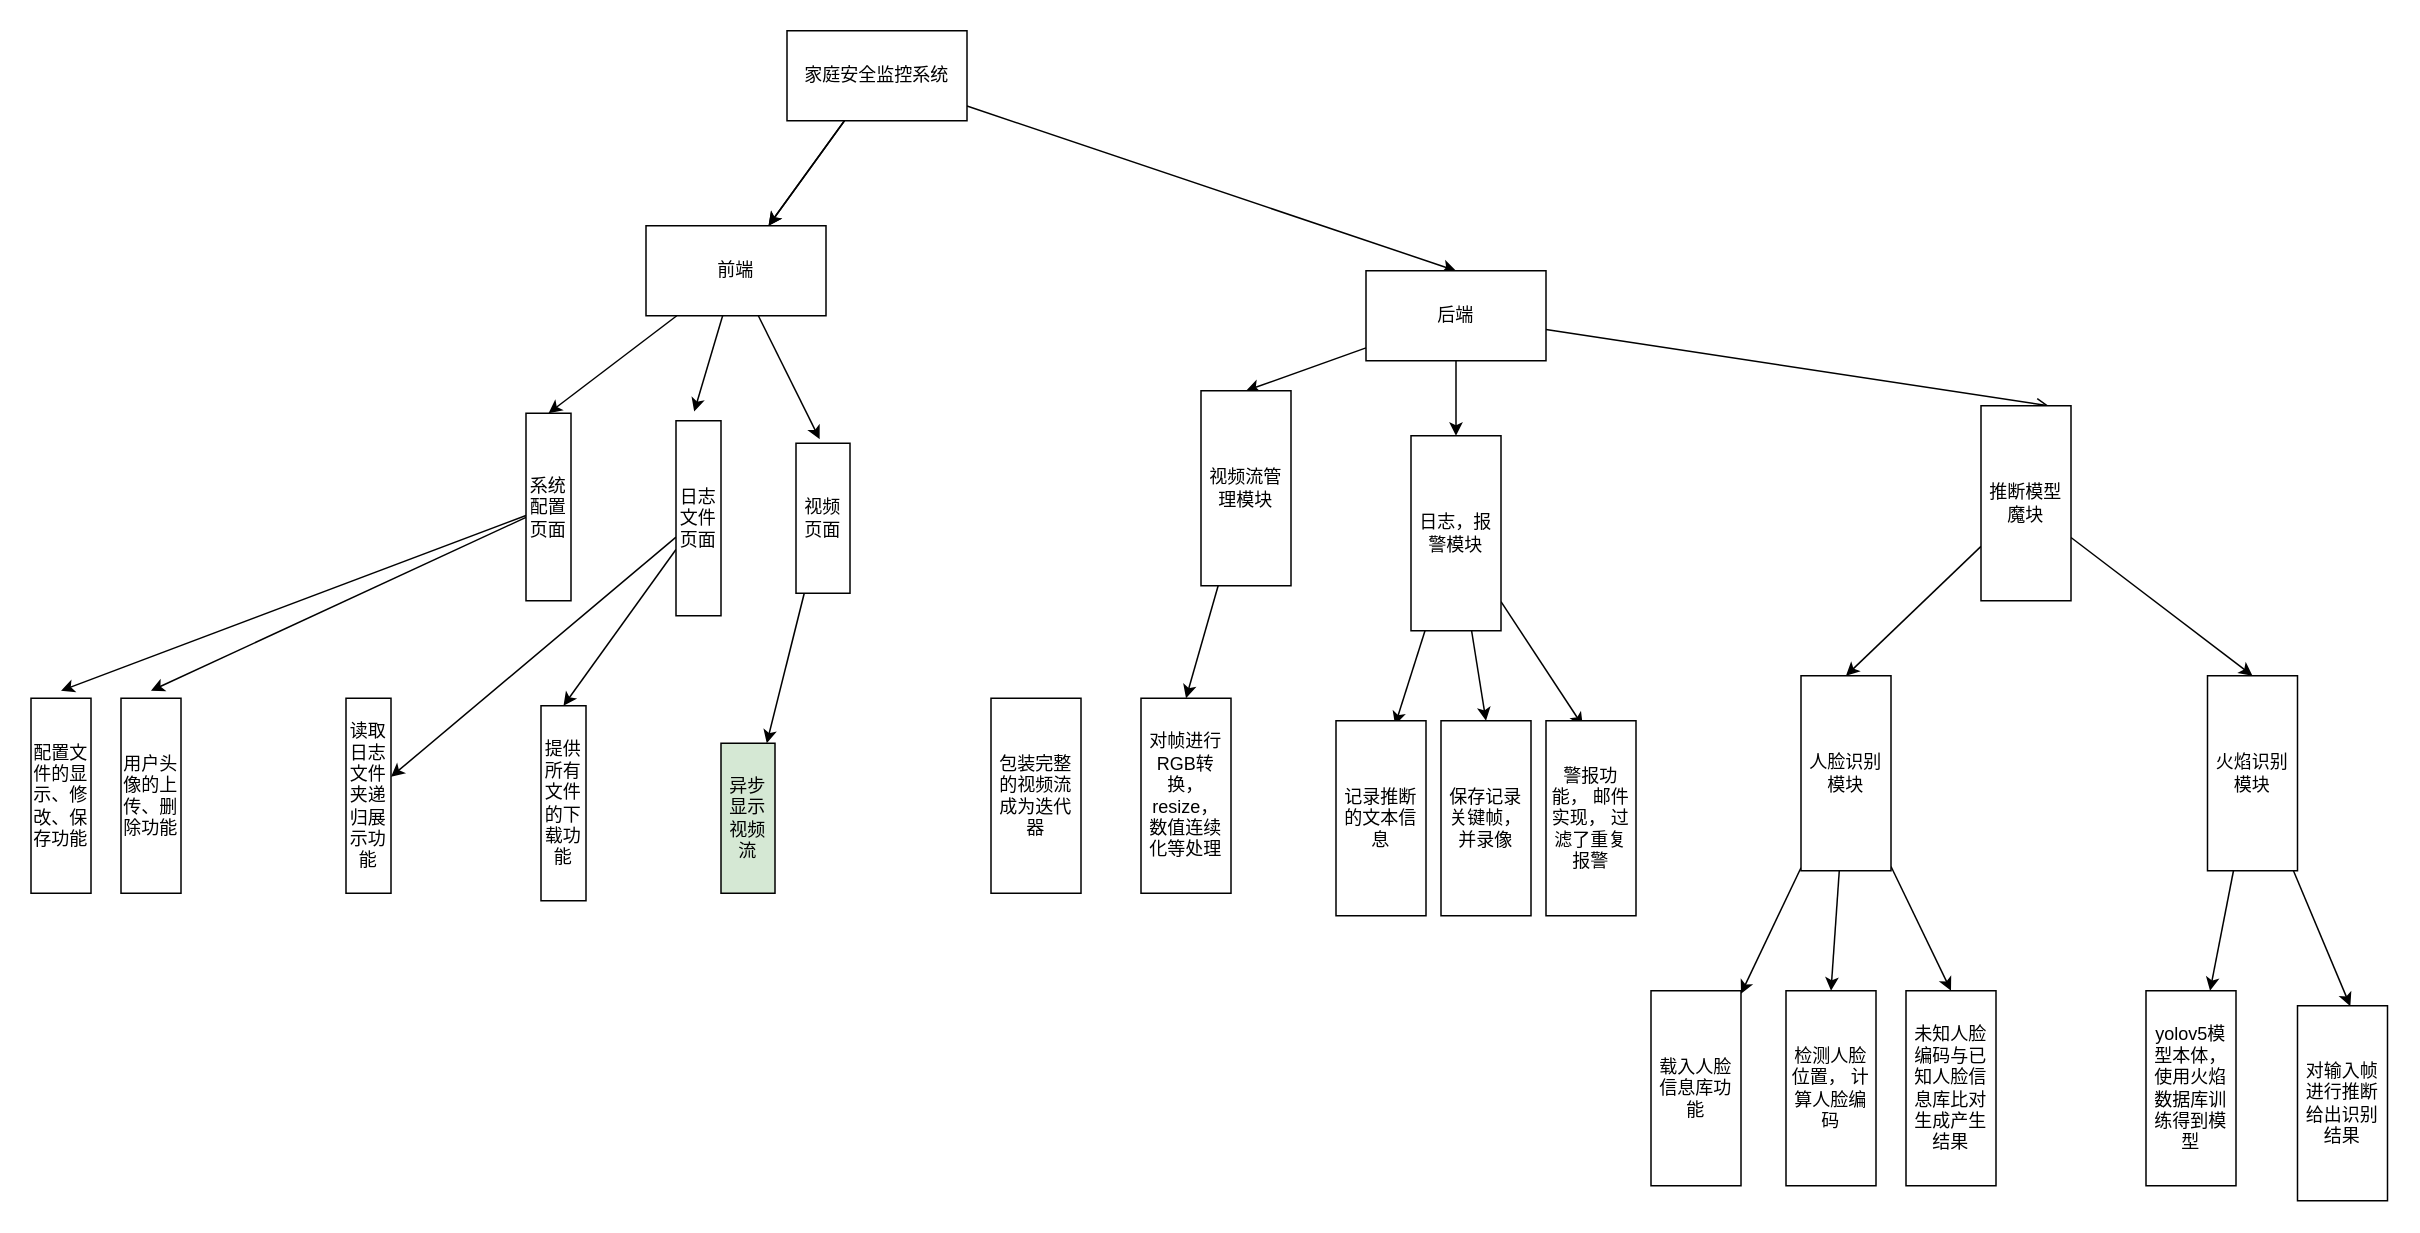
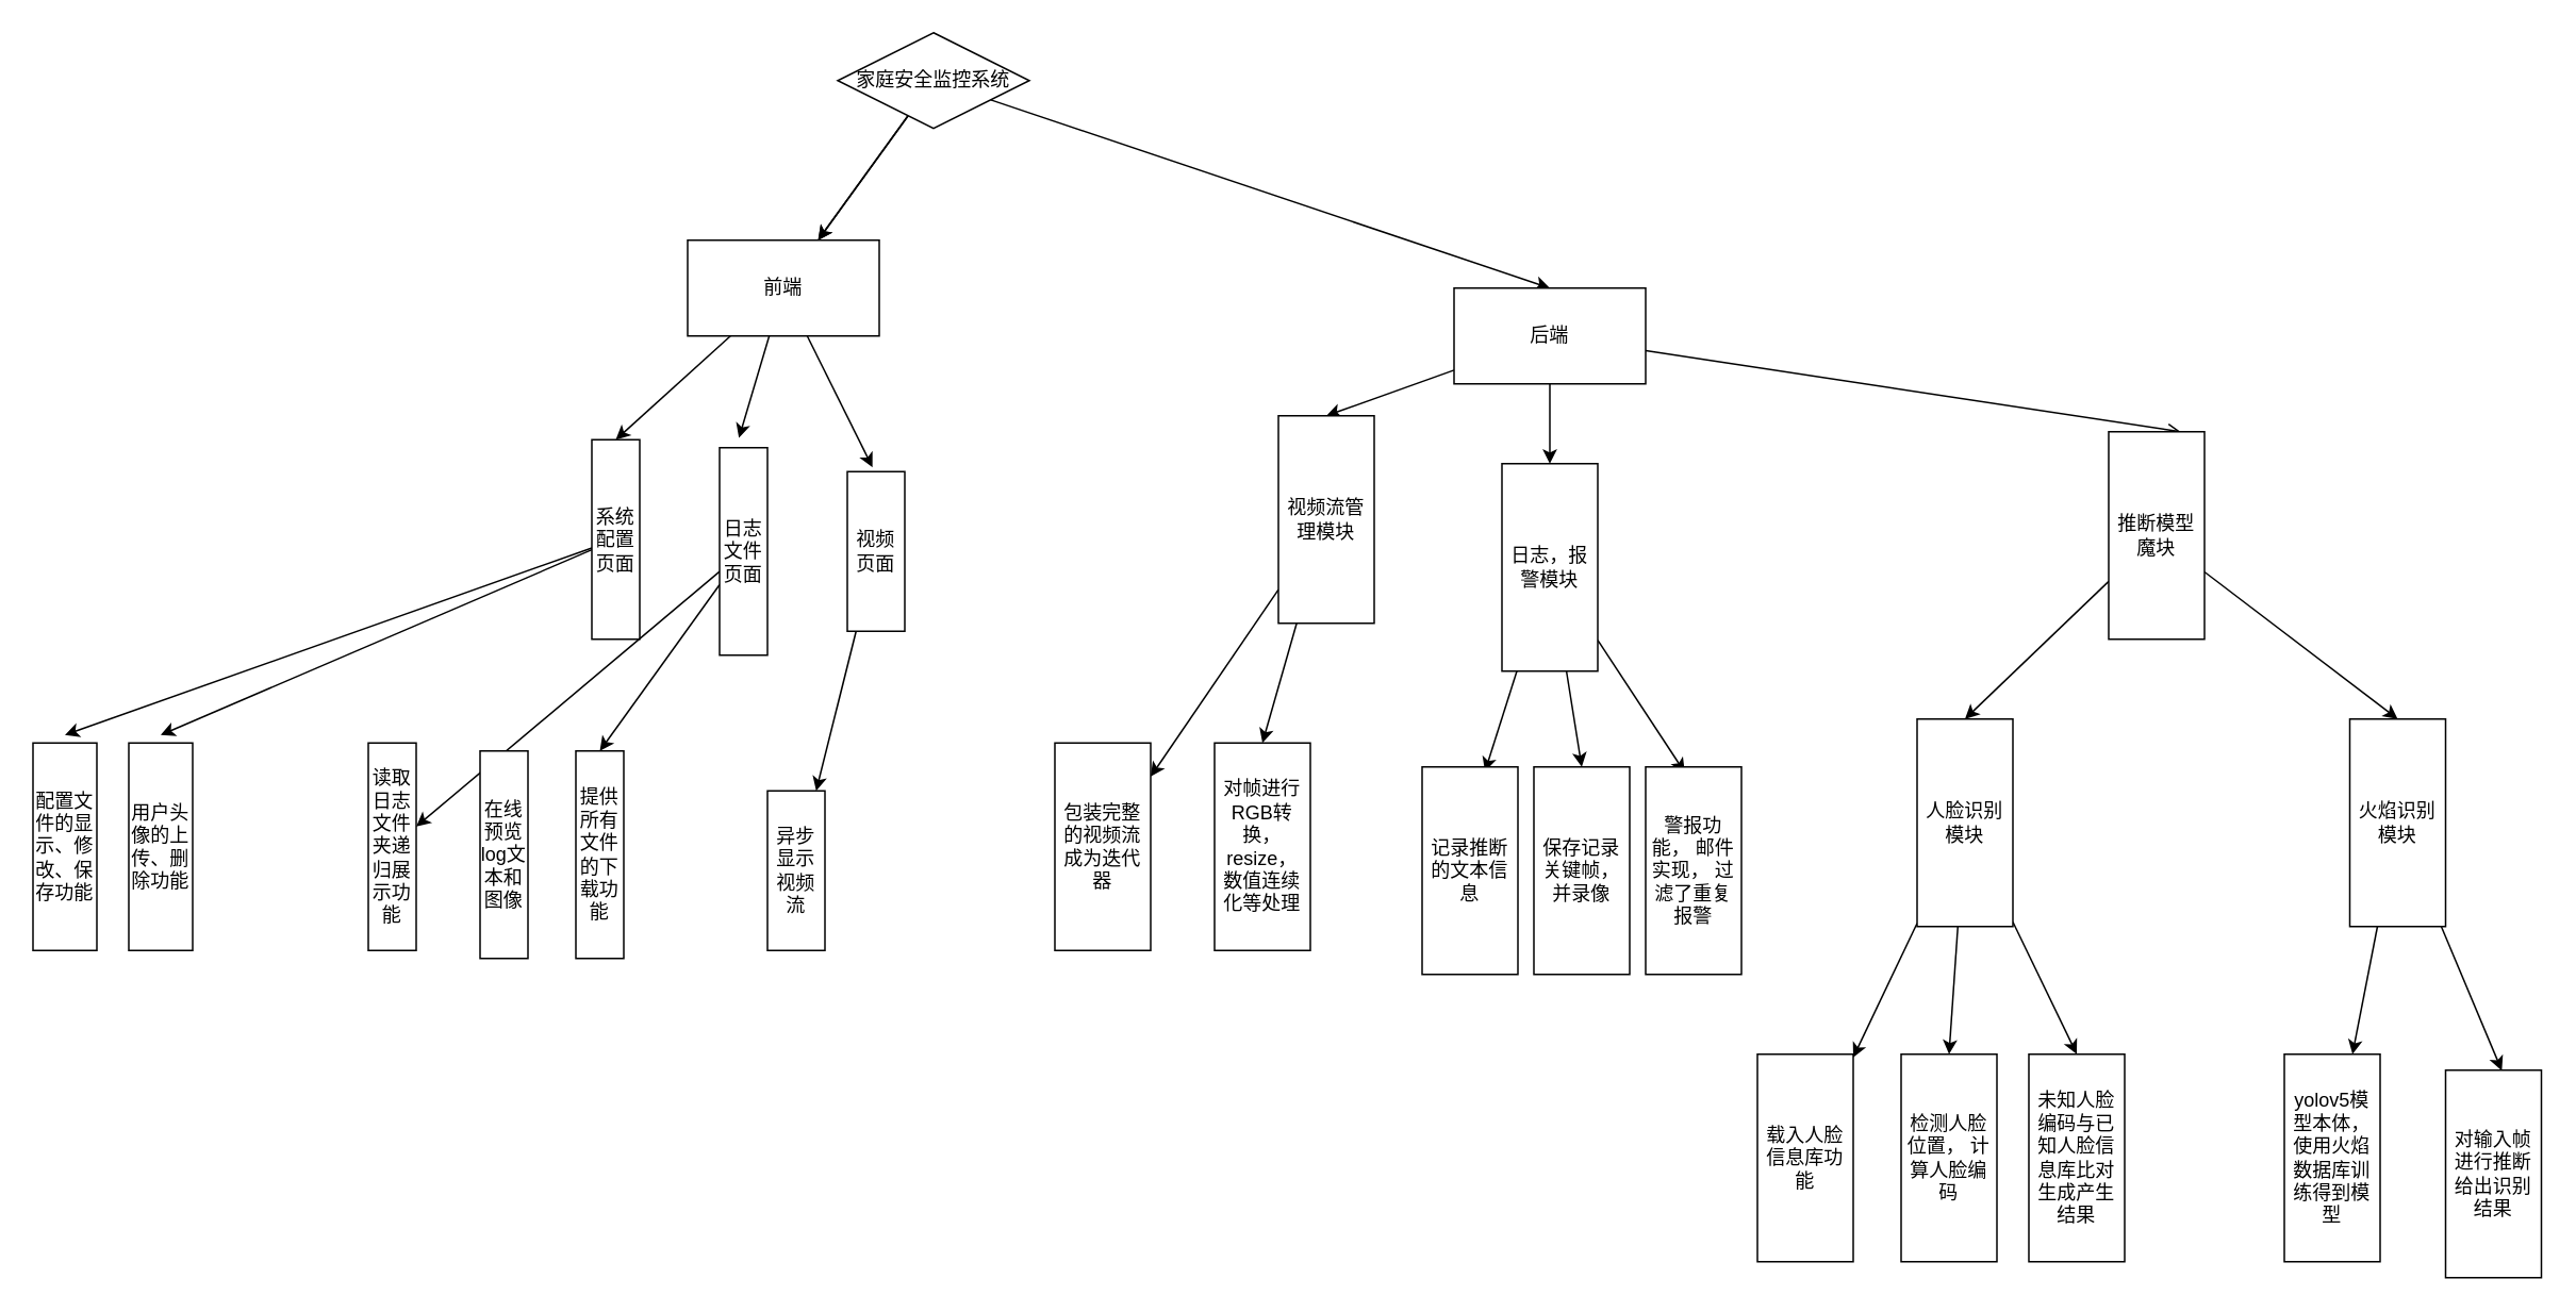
  <mxCell id="0" />
  <mxCell id="1" parent="0" />
  <mxCell id="2" value="" style="edgeStyle=none;html=1;" edge="1" parent="1" source="5" target="9"><mxGeometry relative="1" as="geometry" /></mxCell>
  <mxCell id="3" value="" style="edgeStyle=none;html=1;" edge="1" parent="1" source="5" target="9"><mxGeometry relative="1" as="geometry" /></mxCell>
  <mxCell id="4" style="edgeStyle=none;html=1;entryX=0.5;entryY=0;entryDx=0;entryDy=0;" edge="1" parent="1" source="5" target="13"><mxGeometry relative="1" as="geometry" /></mxCell>
- <mxCell id="5" value="家庭安全监控系统" style="rounded=0;whiteSpace=wrap;html=1;" vertex="1" parent="1"><mxGeometry x="524" y="20" width="120" height="60" as="geometry" /></mxCell>
+ <mxCell id="5" value="家庭安全监控系统" style="rhombus;whiteSpace=wrap;html=1;" vertex="1" parent="1"><mxGeometry x="524" y="20" width="120" height="60" as="geometry" /></mxCell>
  <mxCell id="6" style="edgeStyle=none;html=1;entryX=0.404;entryY=-0.047;entryDx=0;entryDy=0;entryPerimeter=0;" edge="1" parent="1" source="9" target="19"><mxGeometry relative="1" as="geometry" /></mxCell>
  <mxCell id="7" style="edgeStyle=none;html=1;entryX=0.438;entryY=-0.027;entryDx=0;entryDy=0;entryPerimeter=0;" edge="1" parent="1" source="9" target="21"><mxGeometry relative="1" as="geometry" /></mxCell>
  <mxCell id="8" style="edgeStyle=none;html=1;entryX=0.5;entryY=0;entryDx=0;entryDy=0;" edge="1" parent="1" source="9" target="16"><mxGeometry relative="1" as="geometry" /></mxCell>
  <mxCell id="9" value="前端" style="rounded=0;whiteSpace=wrap;html=1;" vertex="1" parent="1"><mxGeometry x="430" y="150" width="120" height="60" as="geometry" /></mxCell>
  <mxCell id="10" style="edgeStyle=none;html=1;entryX=0.5;entryY=0;entryDx=0;entryDy=0;" edge="1" parent="1" source="13" target="30"><mxGeometry relative="1" as="geometry" /></mxCell>
  <mxCell id="11" style="edgeStyle=none;html=1;entryX=0.5;entryY=0;entryDx=0;entryDy=0;" edge="1" parent="1" source="13" target="36"><mxGeometry relative="1" as="geometry" /></mxCell>
  <mxCell id="12" style="edgeStyle=none;html=1;entryX=0.75;entryY=0;entryDx=0;entryDy=0;endArrow=open;" edge="1" parent="1" source="13" target="42"><mxGeometry relative="1" as="geometry" /></mxCell>
  <mxCell id="13" value="后端" style="rounded=0;whiteSpace=wrap;html=1;" vertex="1" parent="1"><mxGeometry x="910" y="180" width="120" height="60" as="geometry" /></mxCell>
  <mxCell id="14" style="edgeStyle=none;html=1;" edge="1" parent="1" source="16"><mxGeometry relative="1" as="geometry"><mxPoint x="40" y="460" as="targetPoint" /></mxGeometry></mxCell>
  <mxCell id="15" style="edgeStyle=none;html=1;" edge="1" parent="1" source="16"><mxGeometry relative="1" as="geometry"><mxPoint x="100" y="460" as="targetPoint" /></mxGeometry></mxCell>
- <mxCell id="16" value="系统配置页面" style="rounded=0;whiteSpace=wrap;html=1;" vertex="1" parent="1"><mxGeometry x="350" y="275" width="30" height="125" as="geometry" /></mxCell>
+ <mxCell id="16" value="系统配置页面" style="rounded=0;whiteSpace=wrap;html=1;" vertex="1" parent="1"><mxGeometry x="370" y="275" width="30" height="125" as="geometry" /></mxCell>
  <mxCell id="17" value="" style="edgeStyle=none;html=1;" edge="1" parent="1" source="19" target="24"><mxGeometry relative="1" as="geometry" /></mxCell>
  <mxCell id="18" style="edgeStyle=none;html=1;entryX=0.5;entryY=0;entryDx=0;entryDy=0;" edge="1" parent="1" source="19" target="26"><mxGeometry relative="1" as="geometry" /></mxCell>
  <mxCell id="19" value="日志文件页面" style="rounded=0;whiteSpace=wrap;html=1;" vertex="1" parent="1"><mxGeometry x="450" y="280" width="30" height="130" as="geometry" /></mxCell>
  <mxCell id="20" value="" style="edgeStyle=none;html=1;" edge="1" parent="1" source="21" target="27"><mxGeometry relative="1" as="geometry" /></mxCell>
  <mxCell id="21" value="视频页面" style="rounded=0;whiteSpace=wrap;html=1;" vertex="1" parent="1"><mxGeometry x="530" y="295" width="36" height="100" as="geometry" /></mxCell>
  <mxCell id="22" value="配置文件的显示、修改、保存功能" style="rounded=0;whiteSpace=wrap;html=1;" vertex="1" parent="1"><mxGeometry x="20" y="465" width="40" height="130" as="geometry" /></mxCell>
  <mxCell id="23" value="用户头像的上传、删除功能" style="rounded=0;whiteSpace=wrap;html=1;" vertex="1" parent="1"><mxGeometry x="80" y="465" width="40" height="130" as="geometry" /></mxCell>
  <mxCell id="24" value="读取日志文件夹递归展示功能" style="rounded=0;whiteSpace=wrap;html=1;" vertex="1" parent="1"><mxGeometry y="465" width="30" height="130" as="geometry" x="230" /></mxCell>
+ <mxCell id="25" value="在线预览log文本和图像" style="rounded=0;whiteSpace=wrap;html=1;" vertex="1" parent="1"><mxGeometry x="300" y="470" width="30" height="130" as="geometry" /></mxCell>
  <mxCell id="26" value="提供所有文件的下载功能" style="rounded=0;whiteSpace=wrap;html=1;" vertex="1" parent="1"><mxGeometry x="360" y="470" width="30" height="130" as="geometry" /></mxCell>
- <mxCell id="27" value="异步显示视频流" style="rounded=0;whiteSpace=wrap;html=1;fillColor=#d5e8d4;" vertex="1" parent="1"><mxGeometry x="480" y="495" width="36" height="100" as="geometry" /></mxCell>
+ <mxCell id="27" value="异步显示视频流" style="rounded=0;whiteSpace=wrap;html=1;" vertex="1" parent="1"><mxGeometry x="480" y="495" width="36" height="100" as="geometry" /></mxCell>
+ <mxCell id="28" value="" style="edgeStyle=none;html=1;" edge="1" parent="1" source="30" target="31"><mxGeometry relative="1" as="geometry" /></mxCell>
  <mxCell id="29" style="edgeStyle=none;html=1;entryX=0.5;entryY=0;entryDx=0;entryDy=0;" edge="1" parent="1" source="30" target="32"><mxGeometry relative="1" as="geometry" /></mxCell>
  <mxCell id="30" value="视频流管理模块" style="rounded=0;whiteSpace=wrap;html=1;" vertex="1" parent="1"><mxGeometry x="800" y="260" width="60" height="130" as="geometry" /></mxCell>
  <mxCell id="31" value="包装完整的视频流成为迭代器" style="rounded=0;whiteSpace=wrap;html=1;" vertex="1" parent="1"><mxGeometry x="660" y="465" width="60" height="130" as="geometry" /></mxCell>
  <mxCell id="32" value="对帧进行RGB转换， resize， 数值连续化等处理" style="rounded=0;whiteSpace=wrap;html=1;" vertex="1" parent="1"><mxGeometry x="760" y="465" width="60" height="130" as="geometry" /></mxCell>
  <mxCell id="33" style="edgeStyle=none;html=1;entryX=0.656;entryY=0.022;entryDx=0;entryDy=0;entryPerimeter=0;" edge="1" parent="1" source="36" target="37"><mxGeometry relative="1" as="geometry" /></mxCell>
  <mxCell id="34" style="edgeStyle=none;html=1;entryX=0.5;entryY=0;entryDx=0;entryDy=0;" edge="1" parent="1" source="36" target="38"><mxGeometry relative="1" as="geometry" /></mxCell>
  <mxCell id="35" style="edgeStyle=none;html=1;entryX=0.409;entryY=0.027;entryDx=0;entryDy=0;entryPerimeter=0;" edge="1" parent="1" source="36" target="39"><mxGeometry relative="1" as="geometry" /></mxCell>
  <mxCell id="36" value="日志，报警模块" style="rounded=0;whiteSpace=wrap;html=1;" vertex="1" parent="1"><mxGeometry x="940" y="290" width="60" height="130" as="geometry" /></mxCell>
  <mxCell id="37" value="记录推断的文本信息" style="rounded=0;whiteSpace=wrap;html=1;" vertex="1" parent="1"><mxGeometry x="890" y="480" width="60" height="130" as="geometry" /></mxCell>
  <mxCell id="38" value="保存记录关键帧， 并录像" style="rounded=0;whiteSpace=wrap;html=1;" vertex="1" parent="1"><mxGeometry x="960" y="480" width="60" height="130" as="geometry" /></mxCell>
  <mxCell id="39" value="警报功能， 邮件实现， 过滤了重复报警" style="rounded=0;whiteSpace=wrap;html=1;" vertex="1" parent="1"><mxGeometry x="1030" y="480" width="60" height="130" as="geometry" /></mxCell>
  <mxCell id="40" style="edgeStyle=none;html=1;entryX=0.5;entryY=0;entryDx=0;entryDy=0;" edge="1" parent="1" source="42" target="46"><mxGeometry relative="1" as="geometry" /></mxCell>
  <mxCell id="41" style="edgeStyle=none;html=1;entryX=0.5;entryY=0;entryDx=0;entryDy=0;" edge="1" parent="1" source="42" target="49"><mxGeometry relative="1" as="geometry" /></mxCell>
  <mxCell id="42" value="推断模型魔块" style="rounded=0;whiteSpace=wrap;html=1;" vertex="1" parent="1"><mxGeometry x="1320" y="270" width="60" height="130" as="geometry" /></mxCell>
  <mxCell id="43" value="" style="edgeStyle=none;html=1;" edge="1" parent="1" source="46" target="50"><mxGeometry relative="1" as="geometry" /></mxCell>
  <mxCell id="44" style="edgeStyle=none;html=1;entryX=0.5;entryY=0;entryDx=0;entryDy=0;" edge="1" parent="1" source="46" target="51"><mxGeometry relative="1" as="geometry" /></mxCell>
  <mxCell id="45" style="edgeStyle=none;html=1;entryX=0.5;entryY=0;entryDx=0;entryDy=0;" edge="1" parent="1" source="46" target="52"><mxGeometry relative="1" as="geometry" /></mxCell>
  <mxCell id="46" value="人脸识别模块" style="rounded=0;whiteSpace=wrap;html=1;" vertex="1" parent="1"><mxGeometry x="1200" y="450" width="60" height="130" as="geometry" /></mxCell>
  <mxCell id="47" style="edgeStyle=none;html=1;" edge="1" parent="1" source="49" target="53"><mxGeometry relative="1" as="geometry" /></mxCell>
  <mxCell id="48" style="edgeStyle=none;html=1;entryX=0.587;entryY=0.002;entryDx=0;entryDy=0;entryPerimeter=0;" edge="1" parent="1" source="49" target="54"><mxGeometry relative="1" as="geometry" /></mxCell>
  <mxCell id="49" value="火焰识别模块" style="rounded=0;whiteSpace=wrap;html=1;" vertex="1" parent="1"><mxGeometry x="1471" y="450" width="60" height="130" as="geometry" /></mxCell>
  <mxCell id="50" value="载入人脸信息库功能" style="rounded=0;whiteSpace=wrap;html=1;" vertex="1" parent="1"><mxGeometry x="1100" y="660" width="60" height="130" as="geometry" /></mxCell>
  <mxCell id="51" value="检测人脸位置， 计算人脸编码" style="rounded=0;whiteSpace=wrap;html=1;" vertex="1" parent="1"><mxGeometry x="1190" y="660" width="60" height="130" as="geometry" /></mxCell>
  <mxCell id="52" value="未知人脸编码与已知人脸信息库比对生成产生结果" style="rounded=0;whiteSpace=wrap;html=1;" vertex="1" parent="1"><mxGeometry x="1270" y="660" width="60" height="130" as="geometry" /></mxCell>
  <mxCell id="53" value="yolov5模型本体， 使用火焰数据库训练得到模型" style="rounded=0;whiteSpace=wrap;html=1;" vertex="1" parent="1"><mxGeometry x="1430" y="660" width="60" height="130" as="geometry" /></mxCell>
  <mxCell id="54" value="对输入帧进行推断给出识别结果" style="rounded=0;whiteSpace=wrap;html=1;" vertex="1" parent="1"><mxGeometry x="1531" y="670" width="60" height="130" as="geometry" /></mxCell>
